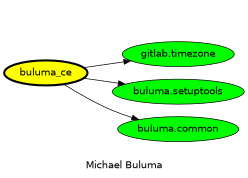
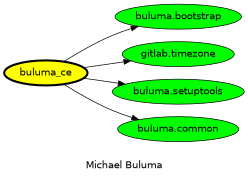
  digraph {
    fontname="DejaVu Sans"
    label="Michael Buluma"
    rankdir=LR
    node [fillcolor=green fontname="DejaVu Sans" style=filled]
    edge [fontname="DejaVu Sans"]
    n1 [fillcolor=yellow label=buluma_ce penwidth=3]
+   "buluma.bootstrap"
    n3 [label="gitlab.timezone"]
    "buluma.setuptools"
    "buluma.common"
+   n1 -> "buluma.bootstrap"
    n1 -> n3
    n1 -> "buluma.setuptools"
    n1 -> "buluma.common"
  }
